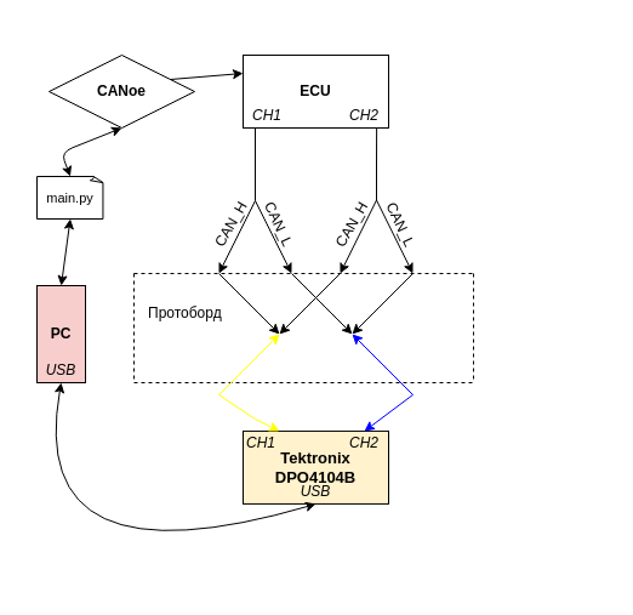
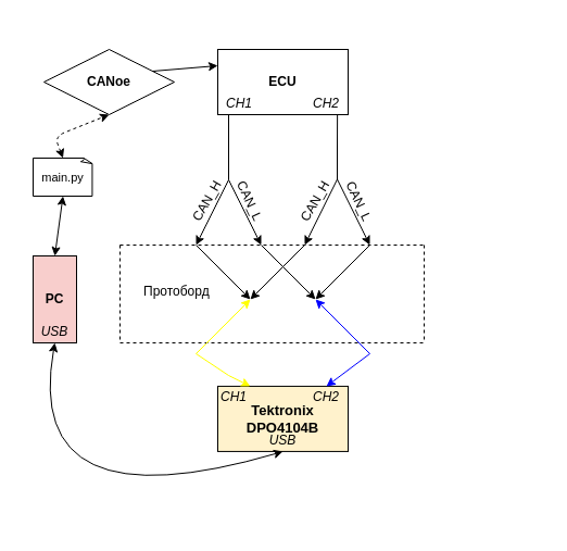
  <mxCell id="0" />
  <mxCell id="1" parent="0" />
  <mxCell id="2" value="&lt;b&gt;ECU&lt;/b&gt;" style="rounded=0;whiteSpace=wrap;html=1;" vertex="1" parent="1"><mxGeometry x="200" y="45" width="120" height="60" as="geometry" /></mxCell>
  <mxCell id="3" value="&lt;b&gt;CANoe&lt;/b&gt;" style="rhombus;whiteSpace=wrap;html=1;" vertex="1" parent="1"><mxGeometry x="40" y="45" width="120" height="60" as="geometry" /></mxCell>
  <mxCell id="4" value="" style="endArrow=none;html=1;entryX=0.25;entryY=1;entryDx=0;entryDy=0;" edge="1" parent="1" target="5"><mxGeometry width="50" height="50" relative="1" as="geometry"><mxPoint x="210" y="165" as="sourcePoint" /><mxPoint x="90" y="125" as="targetPoint" /></mxGeometry></mxCell>
  <mxCell id="5" value="&lt;div align=&quot;left&quot;&gt;&lt;i&gt;CH1&lt;/i&gt;&lt;/div&gt;" style="text;html=1;strokeColor=none;fillColor=none;align=center;verticalAlign=middle;whiteSpace=wrap;rounded=0;rotation=0;" vertex="1" parent="1"><mxGeometry x="200" y="85" width="40" height="20" as="geometry" /></mxCell>
  <mxCell id="6" value="&lt;div align=&quot;right&quot;&gt;&lt;i&gt;CH2&lt;/i&gt;&lt;/div&gt;" style="text;html=1;strokeColor=none;fillColor=none;align=center;verticalAlign=middle;whiteSpace=wrap;rounded=0;" vertex="1" parent="1"><mxGeometry x="280" y="85" width="40" height="20" as="geometry" /></mxCell>
  <mxCell id="7" value="" style="endArrow=classic;html=1;" edge="1" parent="1"><mxGeometry width="50" height="50" relative="1" as="geometry"><mxPoint x="500" y="20" as="sourcePoint" /><mxPoint x="500" y="20" as="targetPoint" /></mxGeometry></mxCell>
  <mxCell id="8" value="" style="endArrow=classic;html=1;rounded=0;" edge="1" parent="1"><mxGeometry width="50" height="50" relative="1" as="geometry"><mxPoint x="210" y="165" as="sourcePoint" /><mxPoint x="240" y="225" as="targetPoint" /><Array as="points" /></mxGeometry></mxCell>
  <mxCell id="9" value="" style="endArrow=classic;html=1;rounded=0;" edge="1" parent="1"><mxGeometry width="50" height="50" relative="1" as="geometry"><mxPoint x="210" y="165" as="sourcePoint" /><mxPoint x="180" y="225" as="targetPoint" /><Array as="points" /></mxGeometry></mxCell>
  <mxCell id="10" value="CAN_H" style="text;html=1;strokeColor=none;fillColor=none;align=center;verticalAlign=middle;whiteSpace=wrap;rounded=0;rotation=-60;" vertex="1" parent="1"><mxGeometry x="170" y="174.5" width="40" height="20" as="geometry" /></mxCell>
  <mxCell id="11" value="CAN_L" style="text;html=1;strokeColor=none;fillColor=none;align=center;verticalAlign=middle;whiteSpace=wrap;rounded=0;rotation=65;" vertex="1" parent="1"><mxGeometry x="210" y="174.5" width="40" height="20" as="geometry" /></mxCell>
  <mxCell id="12" value="" style="endArrow=none;html=1;entryX=0.25;entryY=1;entryDx=0;entryDy=0;" edge="1" parent="1"><mxGeometry width="50" height="50" relative="1" as="geometry"><mxPoint x="310" y="164.5" as="sourcePoint" /><mxPoint x="310.143" y="104.786" as="targetPoint" /><Array as="points"><mxPoint x="310" y="134.5" /></Array></mxGeometry></mxCell>
  <mxCell id="13" value="" style="endArrow=classic;html=1;rounded=0;" edge="1" parent="1"><mxGeometry width="50" height="50" relative="1" as="geometry"><mxPoint x="310" y="164.5" as="sourcePoint" /><mxPoint x="340" y="225" as="targetPoint" /><Array as="points" /></mxGeometry></mxCell>
  <mxCell id="14" value="" style="endArrow=classic;html=1;rounded=0;" edge="1" parent="1"><mxGeometry width="50" height="50" relative="1" as="geometry"><mxPoint x="310" y="164.5" as="sourcePoint" /><mxPoint x="280" y="225" as="targetPoint" /><Array as="points" /></mxGeometry></mxCell>
  <mxCell id="15" value="CAN_L" style="text;html=1;strokeColor=none;fillColor=none;align=center;verticalAlign=middle;whiteSpace=wrap;rounded=0;rotation=65;" vertex="1" parent="1"><mxGeometry x="310" y="175" width="40" height="20" as="geometry" /></mxCell>
  <mxCell id="16" value="CAN_H" style="text;html=1;strokeColor=none;fillColor=none;align=center;verticalAlign=middle;whiteSpace=wrap;rounded=0;rotation=-60;" vertex="1" parent="1"><mxGeometry x="270" y="175" width="40" height="20" as="geometry" /></mxCell>
  <mxCell id="17" value="" style="endArrow=classic;html=1;exitX=1;exitY=0.25;exitDx=0;exitDy=0;entryX=0;entryY=0.25;entryDx=0;entryDy=0;" edge="1" parent="1" source="3" target="2"><mxGeometry width="50" height="50" relative="1" as="geometry"><mxPoint x="90" y="185" as="sourcePoint" /><mxPoint x="140" y="135" as="targetPoint" /></mxGeometry></mxCell>
  <mxCell id="18" value="" style="endArrow=classic;html=1;rounded=0;" edge="1" parent="1"><mxGeometry width="50" height="50" relative="1" as="geometry"><mxPoint x="180" y="225" as="sourcePoint" /><mxPoint x="230" y="275" as="targetPoint" /><Array as="points" /></mxGeometry></mxCell>
  <mxCell id="19" value="" style="endArrow=classic;html=1;rounded=0;" edge="1" parent="1"><mxGeometry width="50" height="50" relative="1" as="geometry"><mxPoint x="280" y="225" as="sourcePoint" /><mxPoint x="230" y="275" as="targetPoint" /><Array as="points" /></mxGeometry></mxCell>
  <mxCell id="20" value="" style="endArrow=classic;html=1;rounded=0;" edge="1" parent="1"><mxGeometry width="50" height="50" relative="1" as="geometry"><mxPoint x="240" y="225" as="sourcePoint" /><mxPoint x="290" y="275" as="targetPoint" /><Array as="points" /></mxGeometry></mxCell>
  <mxCell id="21" value="" style="endArrow=classic;html=1;rounded=0;" edge="1" parent="1"><mxGeometry width="50" height="50" relative="1" as="geometry"><mxPoint x="340" y="225" as="sourcePoint" /><mxPoint x="290" y="275" as="targetPoint" /><Array as="points" /></mxGeometry></mxCell>
  <mxCell id="22" value="" style="endArrow=none;dashed=1;html=1;" edge="1" parent="1"><mxGeometry width="50" height="50" relative="1" as="geometry"><mxPoint x="110" y="225" as="sourcePoint" /><mxPoint x="390" y="225" as="targetPoint" /></mxGeometry></mxCell>
  <mxCell id="23" value="" style="endArrow=none;dashed=1;html=1;" edge="1" parent="1"><mxGeometry width="50" height="50" relative="1" as="geometry"><mxPoint x="110" y="315" as="sourcePoint" /><mxPoint x="390" y="315" as="targetPoint" /></mxGeometry></mxCell>
  <mxCell id="24" value="" style="endArrow=none;dashed=1;html=1;" edge="1" parent="1"><mxGeometry width="50" height="50" relative="1" as="geometry"><mxPoint x="110" y="225" as="sourcePoint" /><mxPoint x="110" y="315" as="targetPoint" /></mxGeometry></mxCell>
  <mxCell id="25" value="" style="endArrow=none;dashed=1;html=1;" edge="1" parent="1"><mxGeometry width="50" height="50" relative="1" as="geometry"><mxPoint x="390" y="225" as="sourcePoint" /><mxPoint x="390" y="315" as="targetPoint" /></mxGeometry></mxCell>
  <mxCell id="26" value="&lt;font style=&quot;font-size: 13px&quot;&gt;&lt;b&gt;&lt;font style=&quot;font-size: 13px&quot;&gt;Tektronix DPO4104B&lt;/font&gt;&lt;/b&gt;&lt;/font&gt;" style="rounded=0;whiteSpace=wrap;html=1;fillColor=#fff2cc;" vertex="1" parent="1"><mxGeometry x="200" y="354.929" width="120" height="60" as="geometry" /></mxCell>
  <mxCell id="27" value="" style="endArrow=classic;html=1;exitX=0.25;exitY=0;exitDx=0;exitDy=0;strokeColor=#FFFF00;startArrow=classic;startFill=1;rounded=0;" edge="1" parent="1" source="26"><mxGeometry width="50" height="50" relative="1" as="geometry"><mxPoint x="40" y="475" as="sourcePoint" /><mxPoint x="230" y="275" as="targetPoint" /><Array as="points"><mxPoint x="210" y="345" /><mxPoint x="180" y="325" /></Array></mxGeometry></mxCell>
  <mxCell id="28" value="&lt;div align=&quot;left&quot;&gt;&lt;i&gt;CH2&lt;/i&gt;&lt;/div&gt;" style="text;html=1;strokeColor=none;fillColor=none;align=center;verticalAlign=middle;whiteSpace=wrap;rounded=0;rotation=0;" vertex="1" parent="1"><mxGeometry x="290" y="355" width="20" height="20" as="geometry" /></mxCell>
  <mxCell id="29" value="&lt;div align=&quot;left&quot;&gt;&lt;i&gt;CH1&lt;/i&gt;&lt;/div&gt;" style="text;html=1;strokeColor=none;fillColor=none;align=center;verticalAlign=middle;whiteSpace=wrap;rounded=0;rotation=0;" vertex="1" parent="1"><mxGeometry x="200" y="355" width="30" height="20" as="geometry" /></mxCell>
  <mxCell id="30" value="" style="endArrow=classic;html=1;exitX=0.5;exitY=0;exitDx=0;exitDy=0;strokeColor=#0000FF;startArrow=classic;startFill=1;rounded=0;" edge="1" parent="1" source="28"><mxGeometry width="50" height="50" relative="1" as="geometry"><mxPoint x="520.143" y="305" as="sourcePoint" /><mxPoint x="290" y="275" as="targetPoint" /><Array as="points"><mxPoint x="340" y="325" /></Array></mxGeometry></mxCell>
- <mxCell id="31" value="Протоборд" style="text;html=1;resizable=0;points=[];autosize=1;align=left;verticalAlign=top;spacingTop=-4;" vertex="1" parent="1"><mxGeometry x="120" y="248" width="80" height="20" as="geometry" /></mxCell>
+ <mxCell id="31" value="Протоборд" style="text;html=1;resizable=0;points=[];autosize=1;align=left;verticalAlign=top;spacingTop=-4;" vertex="1" parent="1"><mxGeometry x="130" y="258" width="80" height="20" as="geometry" /></mxCell>
  <mxCell id="32" value="&lt;b&gt;PC&lt;/b&gt;" style="rounded=0;whiteSpace=wrap;html=1;rotation=0;fillColor=#f8cecc;" vertex="1" parent="1"><mxGeometry x="30" y="235" width="40" height="80" as="geometry" /></mxCell>
  <mxCell id="33" value="&lt;div align=&quot;left&quot;&gt;&lt;i&gt;USB&lt;/i&gt;&lt;/div&gt;" style="text;html=1;strokeColor=none;fillColor=none;align=center;verticalAlign=middle;whiteSpace=wrap;rounded=0;rotation=0;" vertex="1" parent="1"><mxGeometry x="245" y="395" width="30" height="20" as="geometry" /></mxCell>
  <mxCell id="34" value="" style="endArrow=classic;startArrow=classic;html=1;strokeColor=#000000;entryX=0.5;entryY=1;entryDx=0;entryDy=0;exitX=0.5;exitY=1;exitDx=0;exitDy=0;curved=1;" edge="1" parent="1" source="32" target="33"><mxGeometry width="50" height="50" relative="1" as="geometry"><mxPoint x="30" y="495" as="sourcePoint" /><mxPoint x="80" y="445" as="targetPoint" /><Array as="points"><mxPoint x="20" y="485" /></Array></mxGeometry></mxCell>
  <mxCell id="35" value="&lt;i&gt;USB&lt;/i&gt;" style="text;html=1;strokeColor=none;fillColor=none;align=center;verticalAlign=middle;whiteSpace=wrap;rounded=0;" vertex="1" parent="1"><mxGeometry x="30" y="295" width="40" height="20" as="geometry" /></mxCell>
  <mxCell id="36" value="&lt;font style=&quot;font-size: 11px&quot;&gt;main.py&lt;/font&gt;" style="whiteSpace=wrap;html=1;shape=mxgraph.basic.document" vertex="1" parent="1"><mxGeometry x="30" y="145" width="55" height="35" as="geometry" /></mxCell>
  <mxCell id="37" value="" style="endArrow=classic;startArrow=classic;html=1;strokeColor=#000000;entryX=0.5;entryY=1;entryDx=0;entryDy=0;entryPerimeter=0;exitX=0.5;exitY=0;exitDx=0;exitDy=0;" edge="1" parent="1" source="32" target="36"><mxGeometry width="50" height="50" relative="1" as="geometry"><mxPoint x="-10" y="465" as="sourcePoint" /><mxPoint x="40" y="415" as="targetPoint" /></mxGeometry></mxCell>
- <mxCell id="38" value="" style="endArrow=classic;startArrow=classic;html=1;strokeColor=#000000;entryX=0.5;entryY=1;entryDx=0;entryDy=0;exitX=0.5;exitY=0;exitDx=0;exitDy=0;exitPerimeter=0;" edge="1" parent="1" source="36" target="3"><mxGeometry width="50" height="50" relative="1" as="geometry"><mxPoint x="60.143" y="235.286" as="sourcePoint" /><mxPoint x="60.143" y="205" as="targetPoint" /><Array as="points"><mxPoint x="50" y="125" /></Array></mxGeometry></mxCell>
+ <mxCell id="38" value="" style="endArrow=classic;startArrow=classic;html=1;strokeColor=#000000;entryX=0.5;entryY=1;entryDx=0;entryDy=0;exitX=0.5;exitY=0;exitDx=0;exitDy=0;exitPerimeter=0;dashed=1;" edge="1" parent="1" source="36" target="3"><mxGeometry width="50" height="50" relative="1" as="geometry"><mxPoint x="60.143" y="235.286" as="sourcePoint" /><mxPoint x="60.143" y="205" as="targetPoint" /><Array as="points"><mxPoint x="50" y="125" /></Array></mxGeometry></mxCell>
